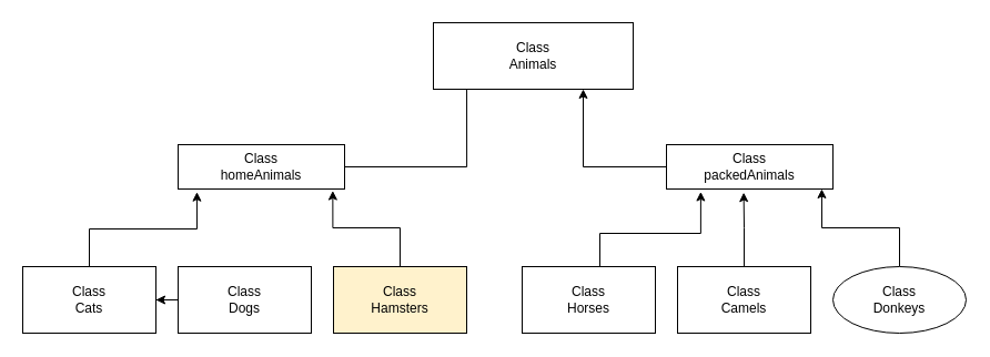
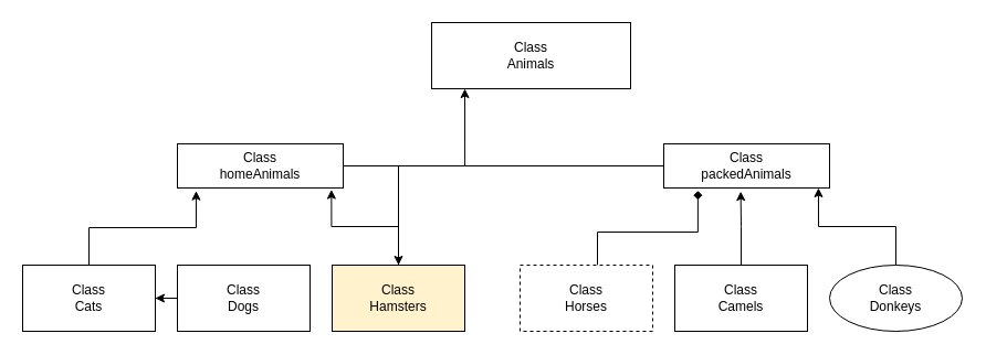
  <mxCell id="0" />
  <mxCell id="1" parent="0" />
  <mxCell id="2" value="&lt;div&gt;Class&lt;/div&gt;&lt;div&gt;Animals&lt;br&gt; &lt;/div&gt;" style="rounded=0;whiteSpace=wrap;html=1;" vertex="1" parent="1"><mxGeometry x="390" y="20" width="180" height="60" as="geometry" /></mxCell>
- <mxCell id="3" style="edgeStyle=orthogonalEdgeStyle;rounded=0;orthogonalLoop=1;jettySize=auto;html=1;entryX=0.167;entryY=1;entryDx=0;entryDy=0;entryPerimeter=0;endArrow=none;" edge="1" parent="1" source="4" target="2"><mxGeometry relative="1" as="geometry" /></mxCell>
+ <mxCell id="3" style="edgeStyle=orthogonalEdgeStyle;rounded=0;orthogonalLoop=1;jettySize=auto;html=1;entryX=0.167;entryY=1;entryDx=0;entryDy=0;entryPerimeter=0;" edge="1" parent="1" source="4" target="2"><mxGeometry relative="1" as="geometry" /></mxCell>
  <mxCell id="4" value="&lt;div&gt;Class&lt;/div&gt;&lt;div&gt;homeAnimals&lt;br&gt;&lt;/div&gt;" style="rounded=0;whiteSpace=wrap;html=1;" vertex="1" parent="1"><mxGeometry x="160" y="130" width="150" height="40" as="geometry" /></mxCell>
- <mxCell id="5" style="edgeStyle=orthogonalEdgeStyle;rounded=0;orthogonalLoop=1;jettySize=auto;html=1;entryX=0.75;entryY=1;entryDx=0;entryDy=0;" edge="1" parent="1" source="6" target="2"><mxGeometry relative="1" as="geometry" /></mxCell>
+ <mxCell id="5" style="edgeStyle=orthogonalEdgeStyle;rounded=0;orthogonalLoop=1;jettySize=auto;html=1;" edge="1" parent="1" source="6" target="12"><mxGeometry relative="1" as="geometry" /></mxCell>
  <mxCell id="6" value="&lt;div&gt;Class&lt;/div&gt;&lt;div&gt;packedAnimals&lt;br&gt;&lt;/div&gt;" style="rounded=0;whiteSpace=wrap;html=1;" vertex="1" parent="1"><mxGeometry x="600" y="130" width="150" height="40" as="geometry" /></mxCell>
  <mxCell id="7" style="edgeStyle=orthogonalEdgeStyle;rounded=0;orthogonalLoop=1;jettySize=auto;html=1;entryX=0.113;entryY=1.068;entryDx=0;entryDy=0;entryPerimeter=0;" edge="1" parent="1" source="8" target="4"><mxGeometry relative="1" as="geometry"><mxPoint x="180" y="206" as="targetPoint" /><Array as="points"><mxPoint x="80" y="206" /><mxPoint x="177" y="206" /></Array></mxGeometry></mxCell>
  <mxCell id="8" value="&lt;div&gt;Class&lt;/div&gt;&lt;div&gt;Cats&lt;br&gt;&lt;/div&gt;" style="rounded=0;whiteSpace=wrap;html=1;" vertex="1" parent="1"><mxGeometry x="20" y="240" width="120" height="60" as="geometry" /></mxCell>
  <mxCell id="9" style="edgeStyle=orthogonalEdgeStyle;rounded=0;orthogonalLoop=1;jettySize=auto;html=1;" edge="1" parent="1" source="10" target="8"><mxGeometry relative="1" as="geometry" /></mxCell>
  <mxCell id="10" value="&lt;div&gt;Class&lt;/div&gt;&lt;div&gt;Dogs&lt;br&gt;&lt;/div&gt;" style="rounded=0;whiteSpace=wrap;html=1;" vertex="1" parent="1"><mxGeometry x="160" y="240" width="120" height="60" as="geometry" /></mxCell>
  <mxCell id="11" style="edgeStyle=orthogonalEdgeStyle;rounded=0;orthogonalLoop=1;jettySize=auto;html=1;entryX=0.929;entryY=1.039;entryDx=0;entryDy=0;entryPerimeter=0;" edge="1" parent="1" source="12" target="4"><mxGeometry relative="1" as="geometry"><Array as="points"><mxPoint x="360" y="205" /><mxPoint x="299" y="205" /></Array></mxGeometry></mxCell>
  <mxCell id="12" value="&lt;div&gt;Class&lt;/div&gt;&lt;div&gt;Hamsters&lt;br&gt;&lt;/div&gt;" style="rounded=0;whiteSpace=wrap;html=1;fillColor=#fff2cc;" vertex="1" parent="1"><mxGeometry x="300" y="240" width="120" height="60" as="geometry" /></mxCell>
- <mxCell id="13" style="edgeStyle=orthogonalEdgeStyle;rounded=0;orthogonalLoop=1;jettySize=auto;html=1;entryX=0.206;entryY=1.062;entryDx=0;entryDy=0;entryPerimeter=0;" edge="1" parent="1" source="14" target="6"><mxGeometry relative="1" as="geometry"><mxPoint x="590" y="170" as="targetPoint" /><Array as="points"><mxPoint x="540" y="210" /><mxPoint x="631" y="210" /></Array></mxGeometry></mxCell>
- <mxCell id="14" value="&lt;div&gt;Class&lt;/div&gt;&lt;div&gt;Horses&lt;br&gt;&lt;/div&gt;" style="rounded=0;whiteSpace=wrap;html=1;" vertex="1" parent="1"><mxGeometry x="470" y="240" width="120" height="60" as="geometry" /></mxCell>
+ <mxCell id="13" style="edgeStyle=orthogonalEdgeStyle;rounded=0;orthogonalLoop=1;jettySize=auto;html=1;entryX=0.206;entryY=1.062;entryDx=0;entryDy=0;entryPerimeter=0;endArrow=diamond;" edge="1" parent="1" source="14" target="6"><mxGeometry relative="1" as="geometry"><mxPoint x="590" y="170" as="targetPoint" /><Array as="points"><mxPoint x="540" y="210" /><mxPoint x="631" y="210" /></Array></mxGeometry></mxCell>
+ <mxCell id="14" value="&lt;div&gt;Class&lt;/div&gt;&lt;div&gt;Horses&lt;br&gt;&lt;/div&gt;" style="rounded=0;whiteSpace=wrap;html=1;dashed=1;" vertex="1" parent="1"><mxGeometry x="470" y="240" width="120" height="60" as="geometry" /></mxCell>
  <mxCell id="15" style="edgeStyle=orthogonalEdgeStyle;rounded=0;orthogonalLoop=1;jettySize=auto;html=1;entryX=0.464;entryY=1.079;entryDx=0;entryDy=0;entryPerimeter=0;" edge="1" parent="1" source="16" target="6"><mxGeometry relative="1" as="geometry" /></mxCell>
  <mxCell id="16" value="&lt;div&gt;Class&lt;/div&gt;&lt;div&gt;Camels&lt;br&gt;&lt;/div&gt;" style="rounded=0;whiteSpace=wrap;html=1;" vertex="1" parent="1"><mxGeometry x="610" y="240" width="120" height="60" as="geometry" /></mxCell>
  <mxCell id="17" style="edgeStyle=orthogonalEdgeStyle;rounded=0;orthogonalLoop=1;jettySize=auto;html=1;entryX=0.933;entryY=1;entryDx=0;entryDy=0;entryPerimeter=0;" edge="1" parent="1" source="18" target="6"><mxGeometry relative="1" as="geometry" /></mxCell>
  <mxCell id="18" value="&lt;div&gt;Class&lt;/div&gt;&lt;div&gt;Donkeys&lt;br&gt;&lt;/div&gt;" style="ellipse;whiteSpace=wrap;html=1;" vertex="1" parent="1"><mxGeometry x="750" y="240" width="120" height="60" as="geometry" /></mxCell>
